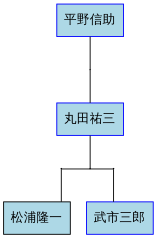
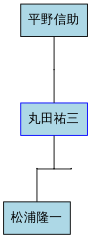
  graph {
    rankdir=TB
    splines=ortho
    node [fontname=Sans shape=point]
    f0_c0 [height=0.01 width=0.01]
    f0_c1 [height=0.01 width=0.01]
    f0_c2 [height=0.01 width=0.01]
    n4 [color=black fillcolor=lightblue label=" 松浦隆一" shape=record style=filled]
-   n5 [color=blue fillcolor=lightblue label=" 武市三郎" shape=record style=filled]
    n6 [color=blue fillcolor=lightblue label=" 丸田祐三" shape=record style=filled]
-   n7 [color=blue fillcolor=lightblue label=" 平野信助" shape=record style=filled]
+   n7 [color=black fillcolor=lightblue label=" 平野信助" shape=record style=filled]
    f1_c [height=0.01 width=0.01]
    subgraph sub_1 {
      rank=same
      f0_c0
      f0_c1
      f0_c2
    }
    f0_c0 -- f0_c1
    f0_c0 -- n4
    f0_c1 -- f0_c2
-   f0_c2 -- n5
    n6 -- f0_c1
    n7 -- f1_c
    f1_c -- n6
  }
